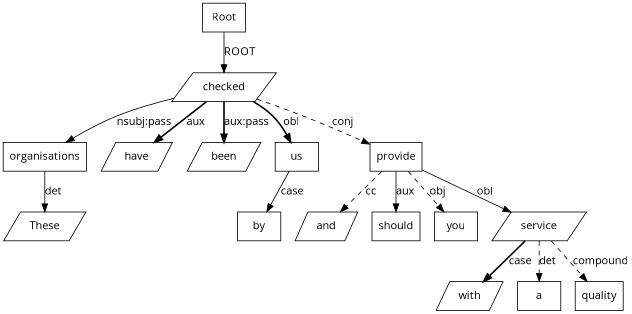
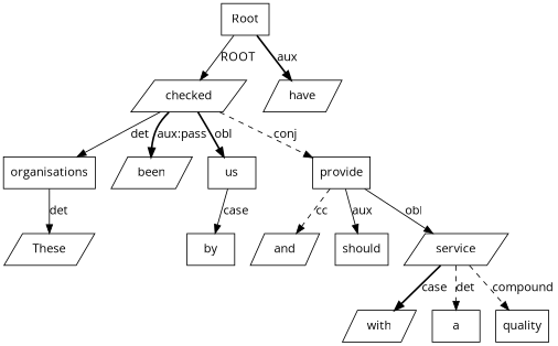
  digraph {
    fontname="Open Sans"
    node [fontname="Open Sans" shape=box]
    edge [fontname="Open Sans" style=solid]
    n1 [label=checked shape=parallelogram]
    Root
    n3 [label=organisations]
    n4 [label=have shape=parallelogram]
    n5 [label=been shape=parallelogram]
    n6 [label=us]
    n7 [label=provide]
    n8 [label=These shape=parallelogram]
    n9 [label=by]
    n10 [label=and shape=parallelogram]
    n11 [label=should]
-   n12 [label=you]
    n13 [label=service shape=parallelogram]
    n14 [label=with shape=parallelogram]
    n15 [label=a]
    n16 [label=quality]
-   n1 -> n3 [label="nsubj:pass"]
-   n1 -> n4 [label=aux style=bold]
+   n1 -> n3 [label=det]
+   Root -> n4 [label=aux style=bold]
    n1 -> n5 [label="aux:pass" style=bold]
    n1 -> n6 [label=obl style=bold]
    n1 -> n7 [label=conj style=dashed]
    Root -> n1 [label=ROOT]
    n3 -> n8 [label=det]
    n6 -> n9 [label=case]
    n7 -> n10 [label=cc style=dashed]
    n7 -> n11 [label=aux]
-   n7 -> n12 [label=obj style=dashed]
    n7 -> n13 [label=obl]
    n13 -> n14 [label=case style=bold]
    n13 -> n15 [label=det style=dashed]
    n13 -> n16 [label=compound style=dashed]
  }
